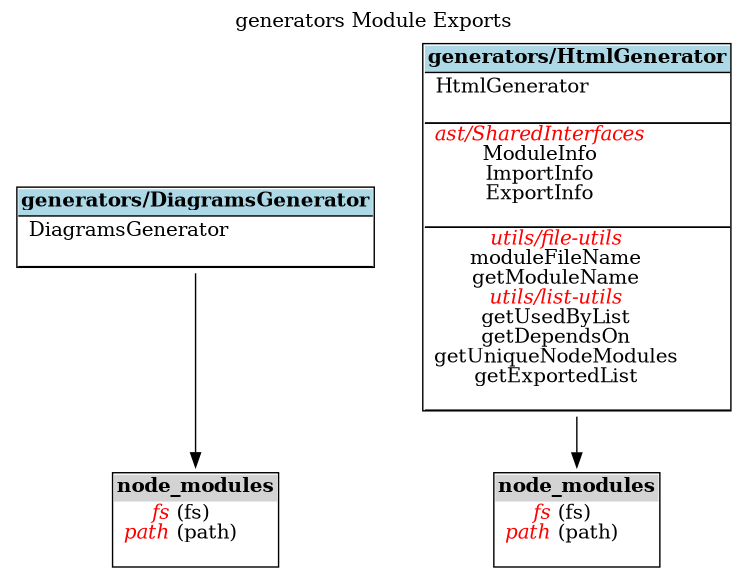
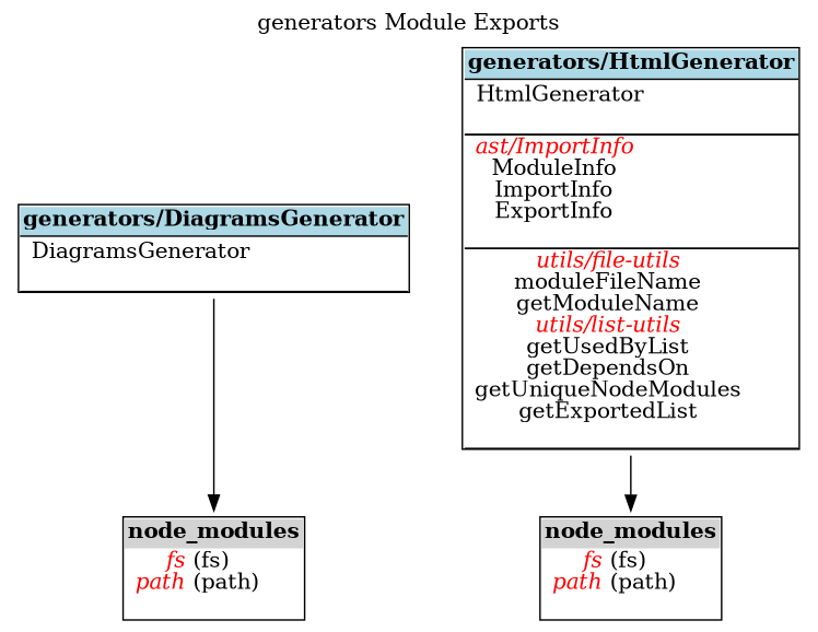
  digraph {
    label="generators Module Exports"
    labelloc=t
    node [shape=none]
    n1 [label=<<TABLE cellspacing="0" cellborder="0" align="left"> <TR><TD bgcolor="lightblue" align="center"><B>generators/DiagramsGenerator</B></TD></TR> <TR><TD BORDER="1" SIDES="TB" align="left"> DiagramsGenerator<BR/> </TD></TR> </TABLE>>]
    n2 [label=<<TABLE cellspacing="0" cellborder="0" align="left"> <TR><TD bgcolor="lightgrey" align="center"><B>node_modules</B></TD></TR> <TR><TD align="left"> <font color="red"><I>fs</I></font> (fs)<BR/> <font color="red"><I>path</I></font> (path)<BR/> </TD></TR> </TABLE>>]
-   n3 [label=<<TABLE cellspacing="0" cellborder="0" align="left"> <TR><TD bgcolor="lightblue" align="center"><B>generators/HtmlGenerator</B></TD></TR> <TR><TD BORDER="1" SIDES="TB" align="left"> HtmlGenerator<BR/> </TD></TR> <TR><TD BORDER="1" SIDES="TB" cellpadding="1" align="left"> <font color="red"><I>ast/SharedInterfaces</I></font><BR/> ModuleInfo<BR/> ImportInfo<BR/> ExportInfo<BR/> </TD></TR> <TR><TD BORDER="1" SIDES="TB" cellpadding="1" align="left"> <font color="red"><I>utils/file-utils</I></font><BR/> moduleFileName<BR/> getModuleName<BR/> <font color="red"><I>utils/list-utils</I></font><BR/> getUsedByList<BR/> getDependsOn<BR/> getUniqueNodeModules<BR/> getExportedList<BR/> </TD></TR> </TABLE>>]
+   n3 [label=<<TABLE cellspacing="0" cellborder="0" align="left"> <TR><TD bgcolor="lightblue" align="center"><B>generators/HtmlGenerator</B></TD></TR> <TR><TD BORDER="1" SIDES="TB" align="left"> HtmlGenerator<BR/> </TD></TR> <TR><TD BORDER="1" SIDES="TB" cellpadding="1" align="left"> <font color="red"><I>ast/ImportInfo</I></font><BR/> ModuleInfo<BR/> ImportInfo<BR/> ExportInfo<BR/> </TD></TR> <TR><TD BORDER="1" SIDES="TB" cellpadding="1" align="left"> <font color="red"><I>utils/file-utils</I></font><BR/> moduleFileName<BR/> getModuleName<BR/> <font color="red"><I>utils/list-utils</I></font><BR/> getUsedByList<BR/> getDependsOn<BR/> getUniqueNodeModules<BR/> getExportedList<BR/> </TD></TR> </TABLE>>]
    n4 [label=<<TABLE cellspacing="0" cellborder="0" align="left"> <TR><TD bgcolor="lightgrey" align="center"><B>node_modules</B></TD></TR> <TR><TD align="left"> <font color="red"><I>fs</I></font> (fs)<BR/> <font color="red"><I>path</I></font> (path)<BR/> </TD></TR> </TABLE>>]
    n1 -> n2
    n3 -> n4
  }
